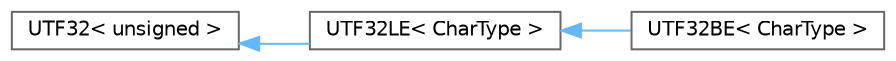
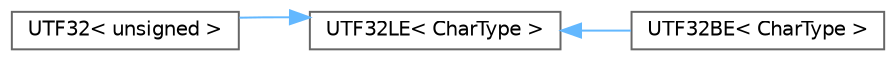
  digraph {
    rankdir=LR
    node [color=grey40 fillcolor=white fontname=Helvetica fontsize=10 shape=box style=filled]
    edge [color=steelblue1 dir=back fontname=Helvetica fontsize=10 labelfontname=Helvetica labelfontsize=10 style=solid]
    n1 [height=0.2 label="UTF32\< unsigned \>" width=0.4]
    n2 [height=0.2 label="UTF32LE\< CharType \>" width=0.4]
    n3 [height=0.2 label="UTF32BE\< CharType \>" width=0.4]
-   n1 -> n2
+   n2 -> n1
    n2 -> n3
  }
